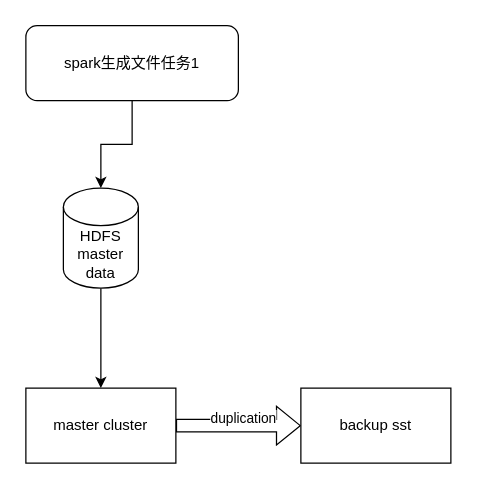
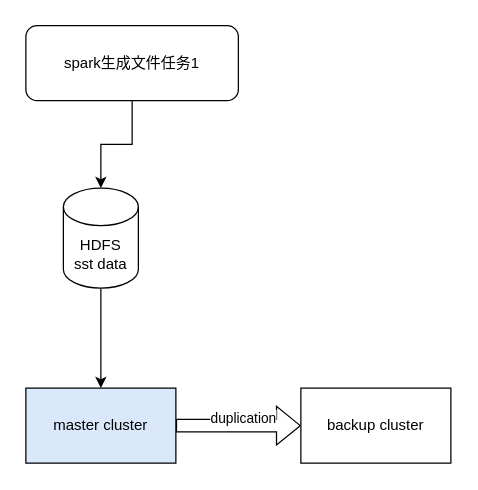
  <mxCell id="0" />
  <mxCell id="1" parent="0" />
  <mxCell id="2" style="edgeStyle=orthogonalEdgeStyle;rounded=0;orthogonalLoop=1;jettySize=auto;html=1;exitX=1;exitY=0.5;exitDx=0;exitDy=0;entryX=0;entryY=0.5;entryDx=0;entryDy=0;shape=flexArrow;" edge="1" parent="1" source="4" target="7"><mxGeometry relative="1" as="geometry" /></mxCell>
  <mxCell id="3" value="duplication" style="edgeLabel;html=1;align=center;verticalAlign=middle;resizable=0;points=[];" vertex="1" connectable="0" parent="2"><mxGeometry x="0.06" y="7" relative="1" as="geometry"><mxPoint as="offset" /></mxGeometry></mxCell>
- <mxCell id="4" value="master cluster" style="rounded=0;whiteSpace=wrap;html=1;" vertex="1" parent="1"><mxGeometry x="20" y="310" width="120" height="60" as="geometry" /></mxCell>
+ <mxCell id="4" value="master cluster" style="rounded=0;whiteSpace=wrap;html=1;fillColor=#dae8fc;" vertex="1" parent="1"><mxGeometry x="20" y="310" width="120" height="60" as="geometry" /></mxCell>
  <mxCell id="5" style="edgeStyle=orthogonalEdgeStyle;rounded=0;orthogonalLoop=1;jettySize=auto;html=1;exitX=0.5;exitY=1;exitDx=0;exitDy=0;exitPerimeter=0;entryX=0.5;entryY=0;entryDx=0;entryDy=0;" edge="1" parent="1" source="6" target="4"><mxGeometry relative="1" as="geometry" /></mxCell>
- <mxCell id="6" value="HDFS&lt;div&gt;master data&lt;/div&gt;" style="shape=cylinder3;whiteSpace=wrap;html=1;boundedLbl=1;backgroundOutline=1;size=15;" vertex="1" parent="1"><mxGeometry x="50" y="150" width="60" height="80" as="geometry" /></mxCell>
- <mxCell id="7" value="backup sst" style="rounded=0;whiteSpace=wrap;html=1;" vertex="1" parent="1"><mxGeometry x="240" y="310" width="120" height="60" as="geometry" /></mxCell>
+ <mxCell id="6" value="HDFS&lt;div&gt;sst data&lt;/div&gt;" style="shape=cylinder3;whiteSpace=wrap;html=1;boundedLbl=1;backgroundOutline=1;size=15;" vertex="1" parent="1"><mxGeometry x="50" y="150" width="60" height="80" as="geometry" /></mxCell>
+ <mxCell id="7" value="backup cluster" style="rounded=0;whiteSpace=wrap;html=1;" vertex="1" parent="1"><mxGeometry x="240" y="310" width="120" height="60" as="geometry" /></mxCell>
  <mxCell id="8" style="edgeStyle=orthogonalEdgeStyle;rounded=0;orthogonalLoop=1;jettySize=auto;html=1;exitX=0.5;exitY=1;exitDx=0;exitDy=0;" edge="1" parent="1" source="9" target="6"><mxGeometry relative="1" as="geometry" /></mxCell>
  <mxCell id="9" value="spark生成文件任务1" style="rounded=1;whiteSpace=wrap;html=1;" vertex="1" parent="1"><mxGeometry x="20" y="20" width="170" height="60" as="geometry" /></mxCell>
